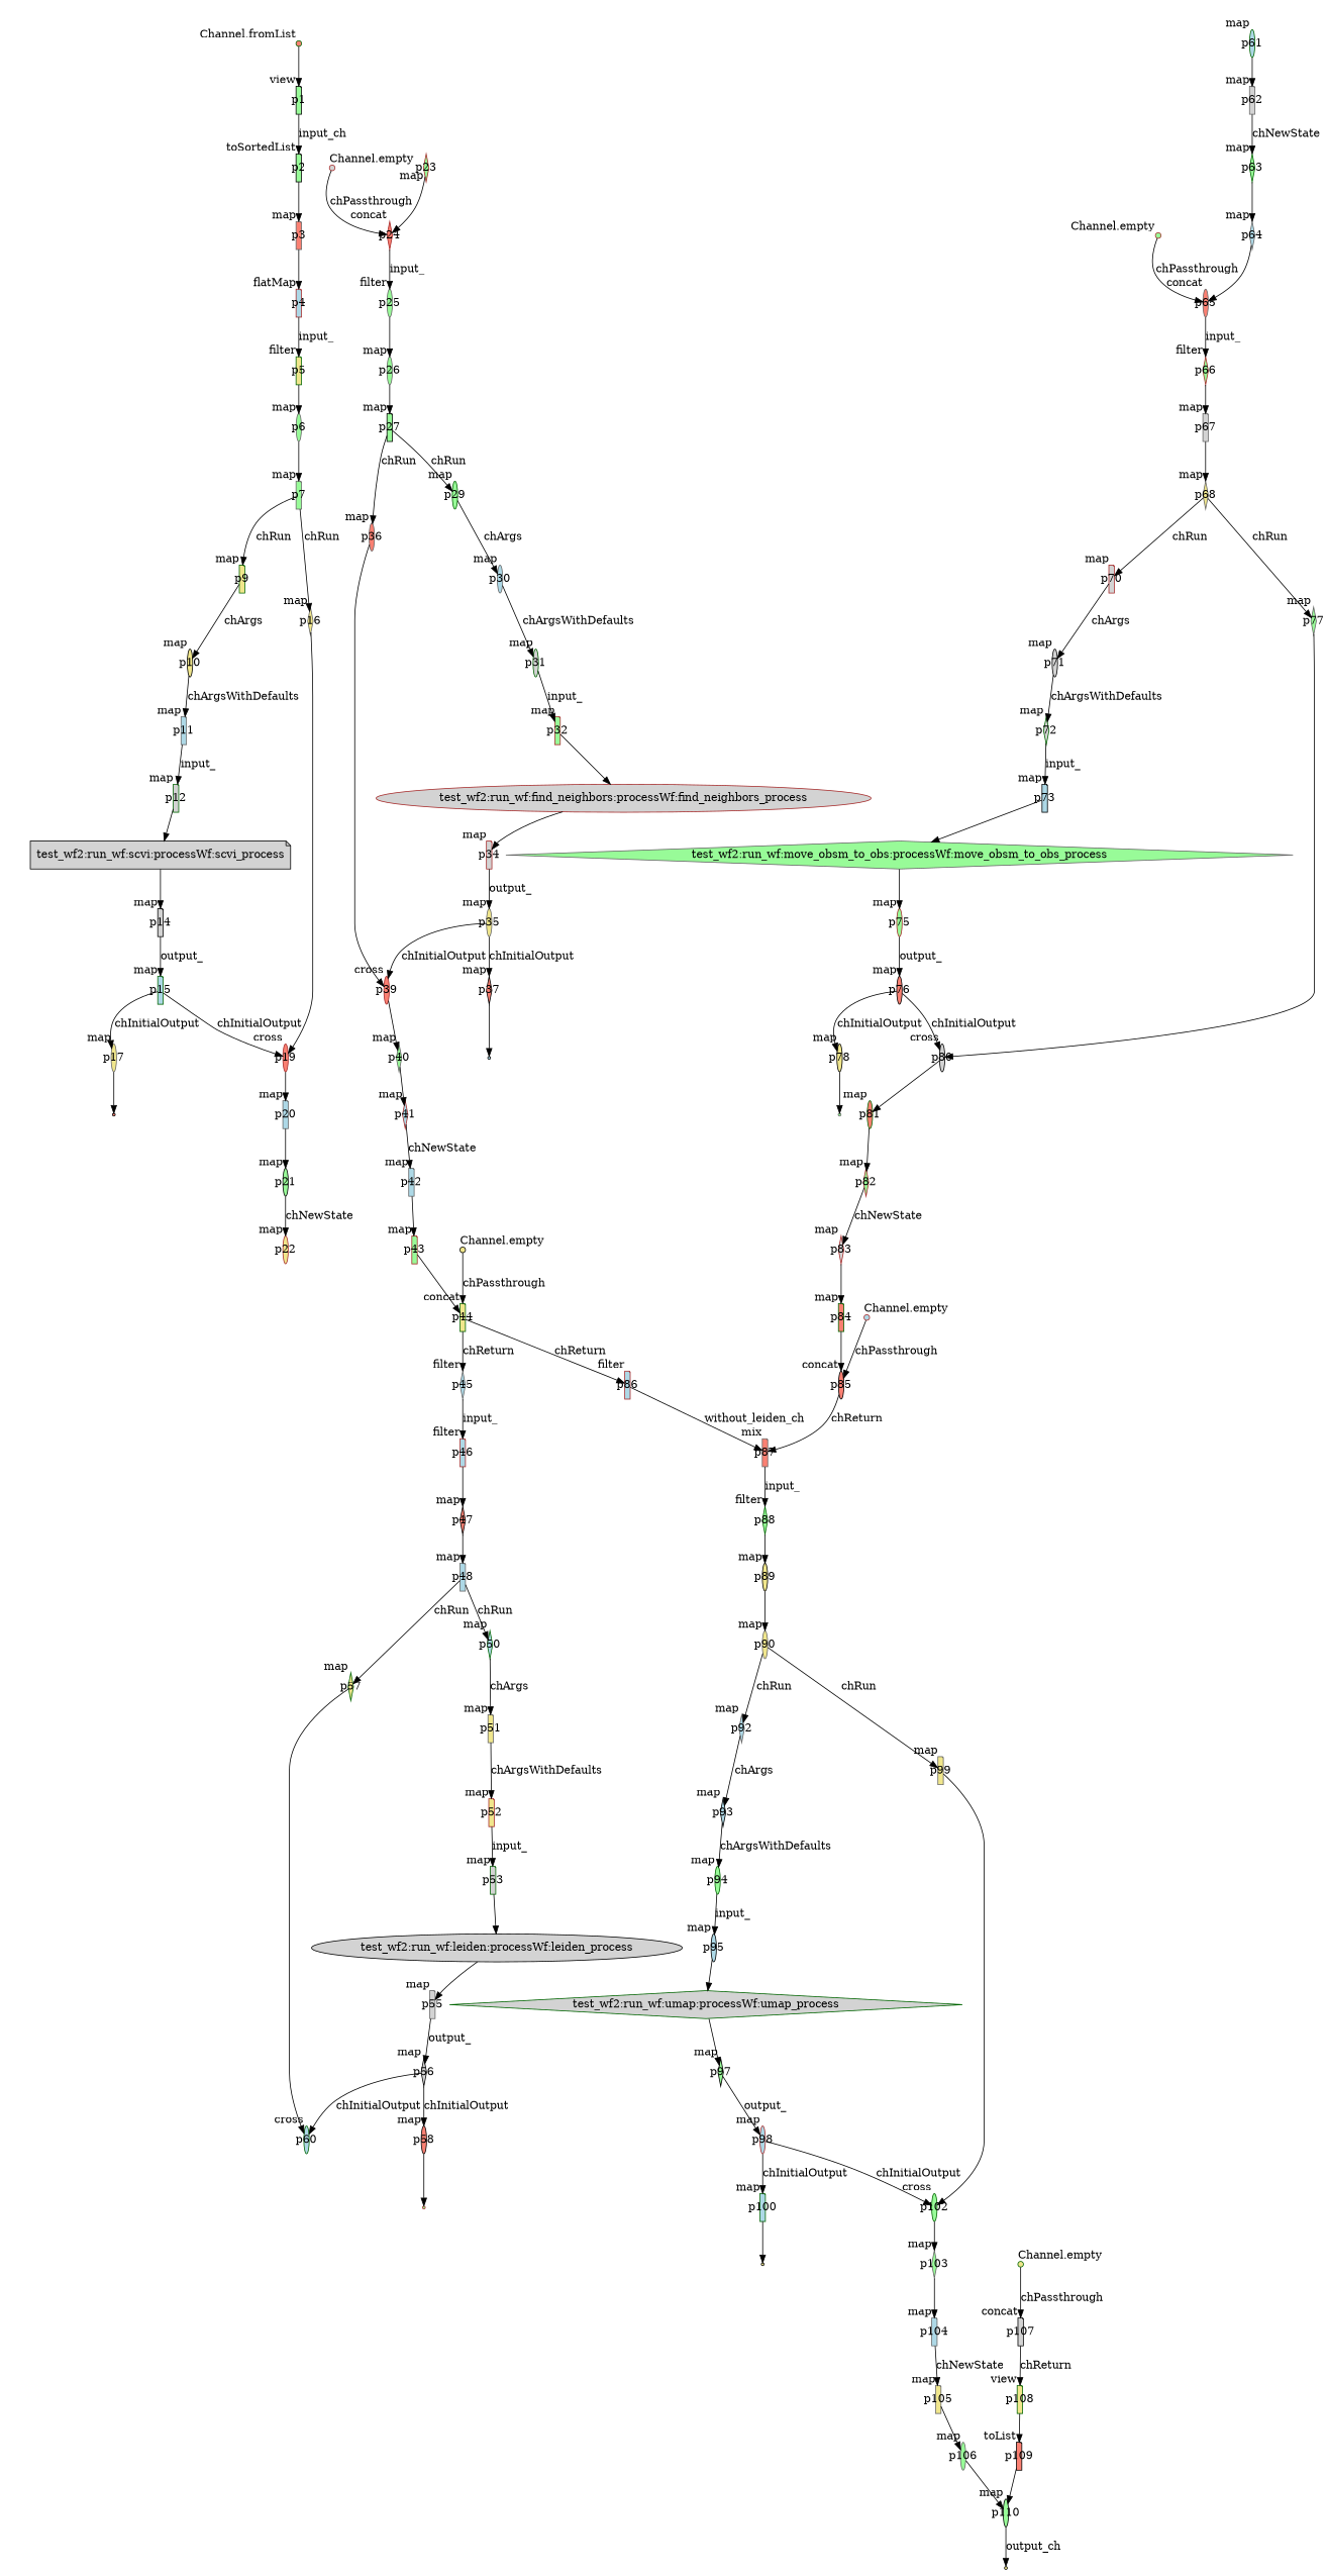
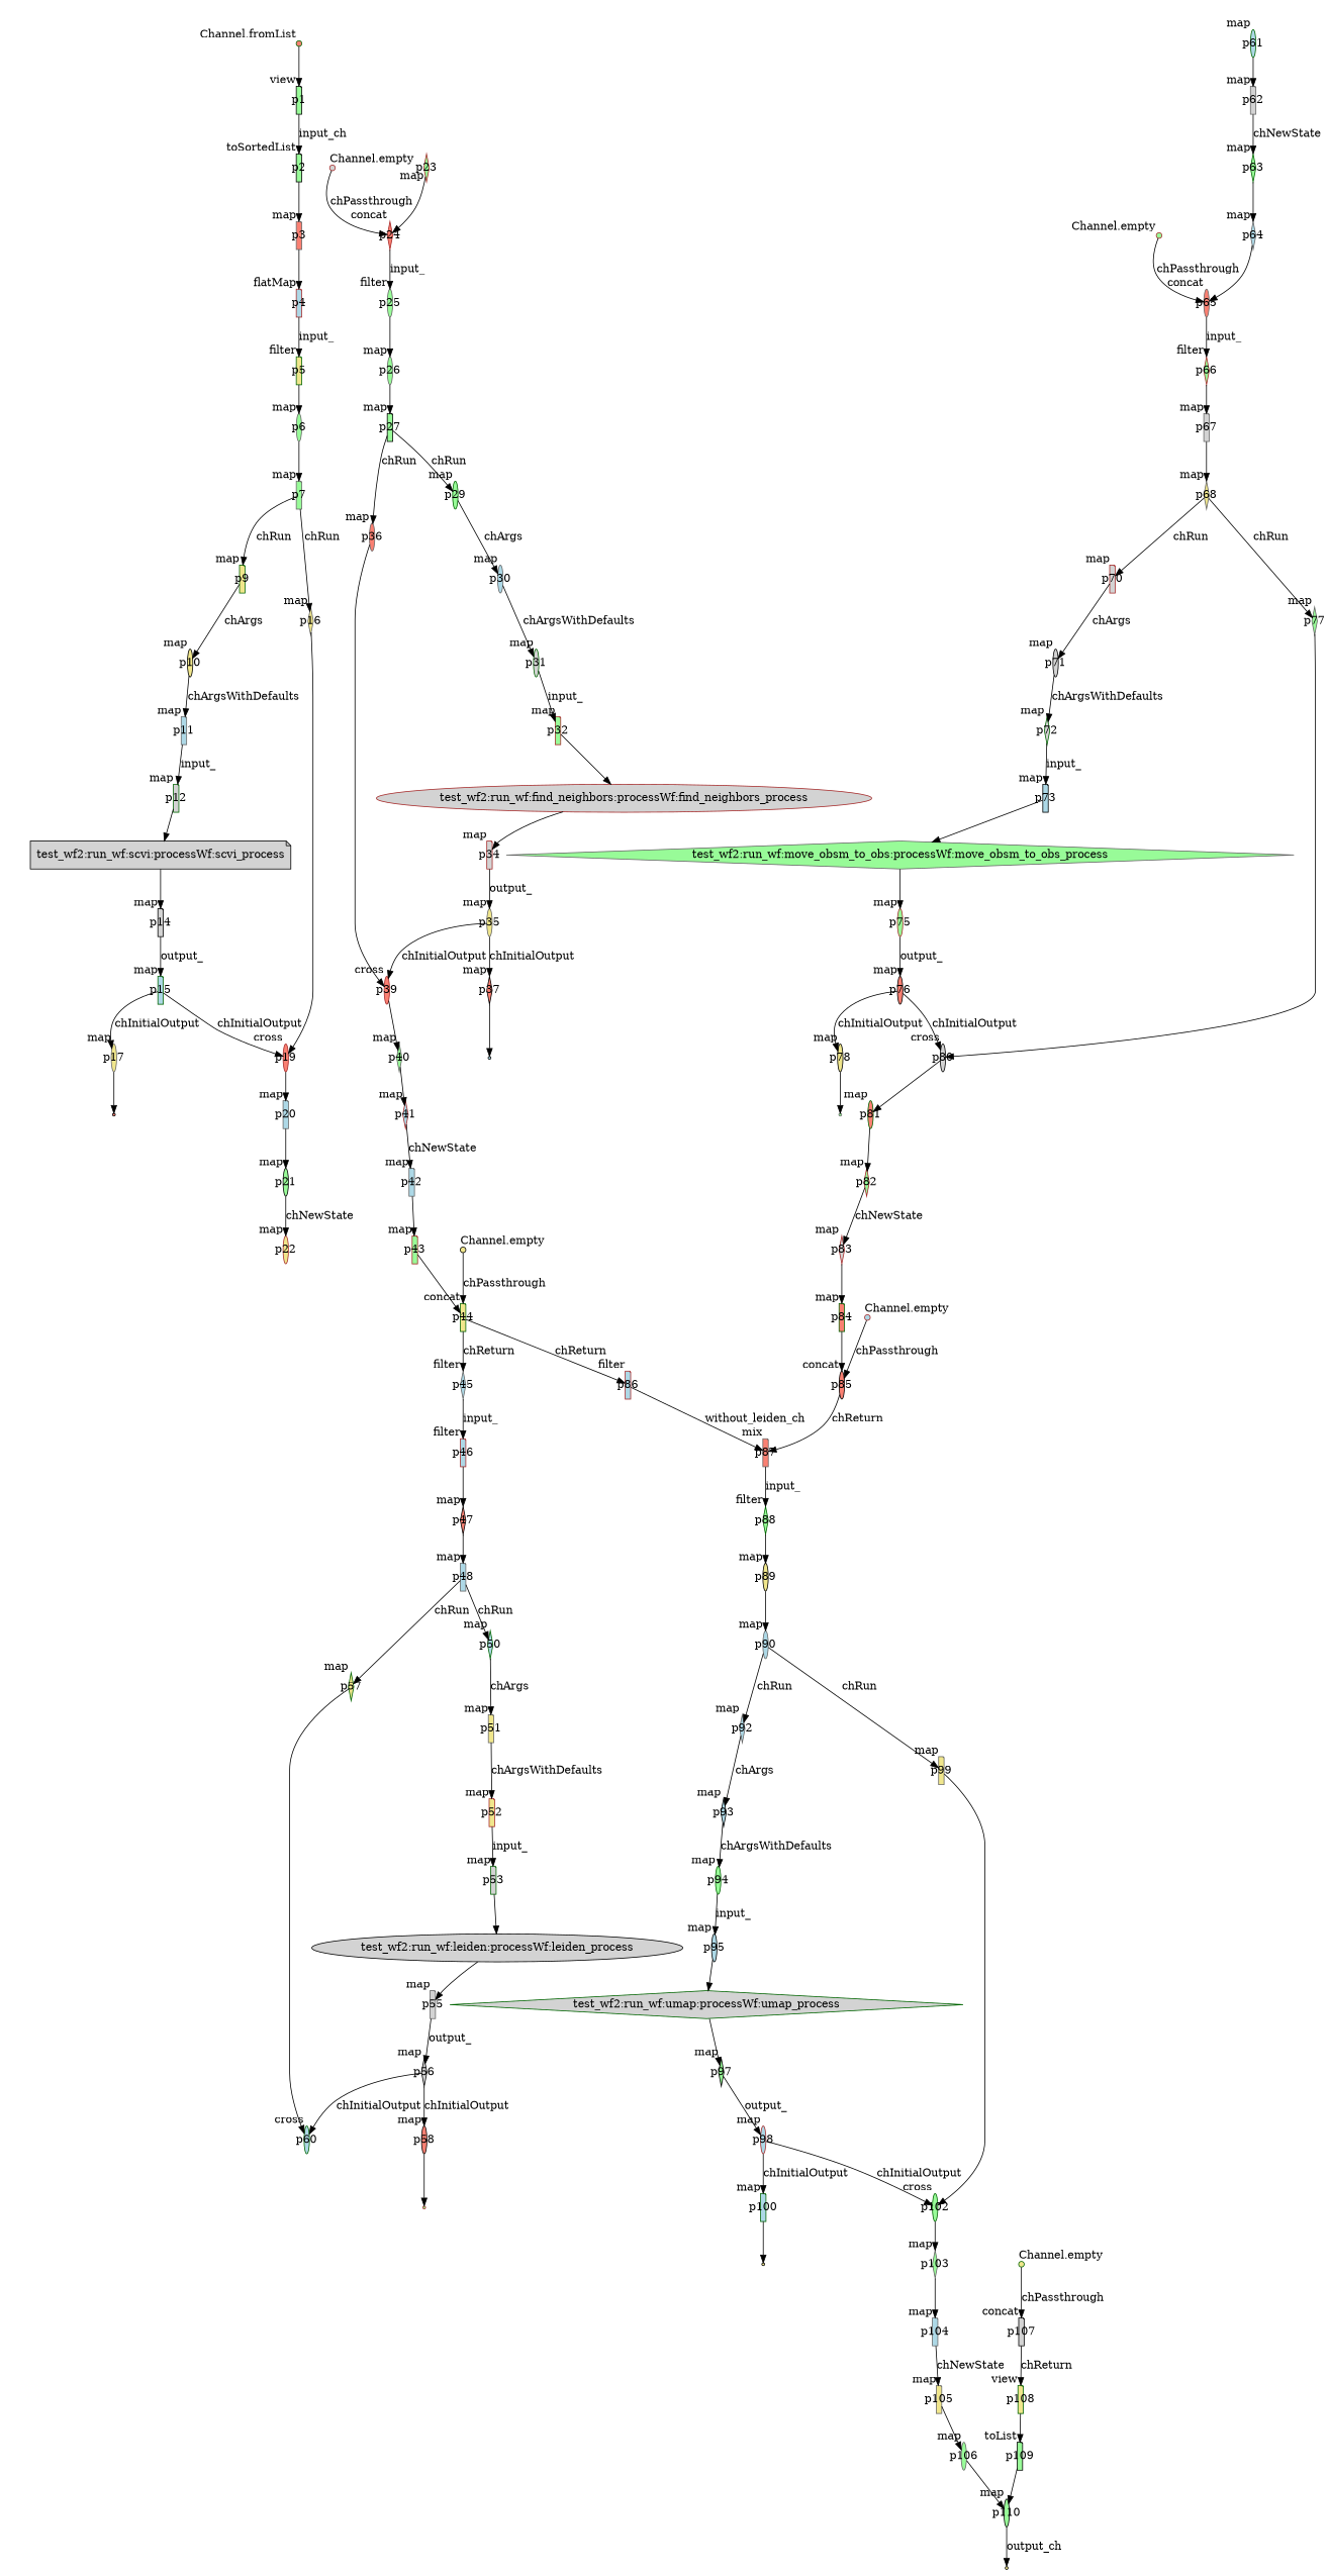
  digraph {
    node [color=gray40 fillcolor=palegreen fixedsize=true shape=note style=filled xlabel=map]
    p0 [color=darkgreen fillcolor=salmon shape=point width=0.1 xlabel="Channel.fromList"]
    p1 [color=black width=0.1 xlabel=view]
    p2 [color=black width=0.1 xlabel=toSortedList]
    p3 [fillcolor=salmon width=0.1]
    p4 [color=brown fillcolor=lightblue width=0.1 xlabel=flatMap]
    p5 [color=darkgreen fillcolor=khaki width=0.1 xlabel=filter]
    p6 [shape=ellipse width=0.1]
    p7 [width=0.1]
    p9 [color=darkgreen fillcolor=khaki width=0.1]
    p16 [fillcolor=khaki shape=diamond width=0.1]
    p10 [color=black fillcolor=khaki shape=ellipse width=0.1]
    p19 [color=brown fillcolor=salmon shape=ellipse width=0.1 xlabel=cross]
    p11 [fillcolor=lightblue width=0.1]
    p8 [color=brown fillcolor=lightgrey shape=point width=0.1 xlabel="Channel.empty"]
    p24 [color=brown fillcolor=salmon shape=diamond width=0.1 xlabel=concat]
    p25 [shape=ellipse width=0.1 xlabel=filter]
    p26 [shape=ellipse width=0.1]
    p12 [color=darkgreen fillcolor=lightgrey width=0.1]
    n19 [color=black fillcolor=lightgrey label="test_wf2:run_wf:scvi:processWf:scvi_process" fixedsize="" xlabel=""]
    p14 [color=black fillcolor=lightgrey width=0.1]
    p15 [color=darkgreen fillcolor=lightblue width=0.1]
    p17 [fillcolor=khaki shape=ellipse width=0.1]
    p18 [color=black fillcolor=salmon shape=point fixedsize="" xlabel=""]
    p20 [fillcolor=lightblue width=0.1]
    p21 [color=black shape=ellipse width=0.1]
    p22 [color=brown fillcolor=khaki shape=ellipse width=0.1]
    p23 [color=brown shape=diamond width=0.1]
    p27 [color=black width=0.1]
    p29 [color=darkgreen shape=ellipse width=0.1]
    p36 [fillcolor=salmon shape=ellipse width=0.1]
    p30 [fillcolor=lightblue shape=ellipse width=0.1]
    p39 [color=brown fillcolor=salmon shape=ellipse width=0.1 xlabel=cross]
    p31 [color=darkgreen fillcolor=lightgrey shape=ellipse width=0.1]
    p28 [color=black fillcolor=khaki shape=point width=0.1 xlabel="Channel.empty"]
    p44 [color=darkgreen fillcolor=khaki width=0.1 xlabel=concat]
    p45 [fillcolor=lightblue shape=diamond width=0.1 xlabel=filter]
    p86 [color=brown fillcolor=lightblue width=0.1 xlabel=filter]
    p46 [color=brown fillcolor=lightblue width=0.1 xlabel=filter]
    p87 [fillcolor=salmon width=0.1 xlabel=mix]
    p32 [color=brown width=0.1]
    n41 [color=brown fillcolor=lightgrey label="test_wf2:run_wf:find_neighbors:processWf:find_neighbors_process" shape=ellipse fixedsize="" xlabel=""]
    p34 [color=brown fillcolor=lightgrey width=0.1]
    p35 [fillcolor=khaki shape=ellipse width=0.1]
    p37 [color=black fillcolor=salmon shape=diamond width=0.1]
    p38 [color=black fillcolor=lightblue shape=point fixedsize="" xlabel=""]
    p40 [shape=diamond width=0.1]
    p41 [color=brown fillcolor=lightblue shape=diamond width=0.1]
    p42 [fillcolor=lightblue width=0.1]
    p43 [color=brown width=0.1]
    p47 [color=black fillcolor=salmon shape=diamond width=0.1]
    p48 [fillcolor=lightblue width=0.1]
    p50 [color=darkgreen fillcolor=lightblue shape=diamond width=0.1]
    p57 [color=darkgreen fillcolor=khaki shape=diamond width=0.1]
    p51 [fillcolor=khaki width=0.1]
    p60 [color=darkgreen fillcolor=lightblue shape=ellipse width=0.1 xlabel=cross]
    p52 [color=brown fillcolor=khaki width=0.1]
    p49 [color=brown shape=point width=0.1 xlabel="Channel.empty"]
    p65 [fillcolor=salmon shape=ellipse width=0.1 xlabel=concat]
    p66 [color=brown shape=diamond width=0.1 xlabel=filter]
    p67 [fillcolor=lightgrey width=0.1]
    p53 [color=darkgreen fillcolor=lightgrey width=0.1]
    n62 [color=black fillcolor=lightgrey label="test_wf2:run_wf:leiden:processWf:leiden_process" shape=ellipse fixedsize="" xlabel=""]
    p55 [fillcolor=lightgrey width=0.1]
    p56 [color=black fillcolor=lightgrey shape=diamond width=0.1]
    p58 [color=black fillcolor=salmon shape=ellipse width=0.1]
    p59 [color=brown shape=point fixedsize="" xlabel=""]
    p61 [color=darkgreen fillcolor=lightblue shape=ellipse width=0.1]
    p62 [fillcolor=lightgrey width=0.1]
    p63 [color=darkgreen shape=diamond width=0.1]
    p64 [fillcolor=lightblue shape=diamond width=0.1]
    p68 [fillcolor=khaki shape=diamond width=0.1]
    p70 [color=brown fillcolor=lightgrey width=0.1]
    p77 [shape=diamond width=0.1]
    p71 [color=black fillcolor=lightgrey shape=ellipse width=0.1]
    p80 [color=black fillcolor=lightgrey shape=ellipse width=0.1 xlabel=cross]
    p72 [color=darkgreen fillcolor=lightgrey shape=diamond width=0.1]
    p69 [color=brown fillcolor=lightblue shape=point width=0.1 xlabel="Channel.empty"]
    p85 [color=black fillcolor=salmon shape=ellipse width=0.1 xlabel=concat]
    p88 [color=darkgreen shape=diamond width=0.1 xlabel=filter]
    p73 [color=black fillcolor=lightblue width=0.1]
    n81 [label="test_wf2:run_wf:move_obsm_to_obs:processWf:move_obsm_to_obs_process" shape=diamond fixedsize="" xlabel=""]
    p75 [color=brown shape=ellipse width=0.1]
    p76 [color=black fillcolor=salmon shape=ellipse width=0.1]
    p78 [color=black fillcolor=khaki shape=ellipse width=0.1]
    p79 [shape=point fixedsize="" xlabel=""]
    p81 [color=darkgreen fillcolor=salmon shape=ellipse width=0.1]
    p82 [color=brown shape=diamond width=0.1]
    p83 [color=brown fillcolor=lightgrey shape=diamond width=0.1]
    p84 [color=darkgreen fillcolor=salmon width=0.1]
    p89 [color=black fillcolor=khaki shape=ellipse width=0.1]
-   p90 [fillcolor=khaki shape=ellipse width=0.1]
+   p90 [fillcolor=lightblue shape=ellipse width=0.1]
    p92 [fillcolor=lightblue shape=diamond width=0.1]
    p99 [fillcolor=khaki width=0.1]
    p93 [color=black fillcolor=lightblue shape=diamond width=0.1]
    p102 [color=darkgreen shape=ellipse width=0.1 xlabel=cross]
    p94 [color=darkgreen shape=ellipse width=0.1]
    p91 [color=darkgreen fillcolor=khaki shape=point width=0.1 xlabel="Channel.empty"]
    p107 [color=black fillcolor=lightgrey width=0.1 xlabel=concat]
    p108 [color=darkgreen fillcolor=khaki width=0.1 xlabel=view]
-   p109 [color=black fillcolor=salmon width=0.1 xlabel=toList]
+   p109 [color=black width=0.1 xlabel=toList]
    p95 [color=black fillcolor=lightblue shape=ellipse width=0.1]
    n102 [color=darkgreen fillcolor=lightgrey label="test_wf2:run_wf:umap:processWf:umap_process" shape=diamond fixedsize="" xlabel=""]
    p97 [color=black shape=diamond width=0.1]
    p98 [color=brown fillcolor=lightblue shape=ellipse width=0.1]
    p100 [color=darkgreen fillcolor=lightblue width=0.1]
    p101 [color=black fillcolor=khaki shape=point fixedsize="" xlabel=""]
    p103 [shape=diamond width=0.1]
    p104 [fillcolor=lightblue width=0.1]
    p105 [fillcolor=khaki width=0.1]
    p106 [shape=ellipse width=0.1]
    p110 [color=black shape=ellipse width=0.1]
    p111 [color=black fillcolor=khaki shape=point fixedsize="" xlabel=""]
    p0 -> p1
    p1 -> p2 [label=input_ch]
    p2 -> p3
    p3 -> p4
    p4 -> p5 [label=input_]
    p5 -> p6
    p6 -> p7
    p7 -> p9 [label=chRun]
    p7 -> p16 [label=chRun]
    p9 -> p10 [label=chArgs]
    p16 -> p19
    p10 -> p11 [label=chArgsWithDefaults]
    p19 -> p20
    p11 -> p12 [label=input_]
    p8 -> p24 [label=chPassthrough]
    p24 -> p25 [label=input_]
    p25 -> p26
    p26 -> p27
    p12 -> n19
    n19 -> p14
    p14 -> p15 [label=output_]
    p15 -> p19 [label=chInitialOutput]
    p15 -> p17 [label=chInitialOutput]
    p17 -> p18
    p20 -> p21
    p21 -> p22 [label=chNewState]
    p23 -> p24
    p27 -> p29 [label=chRun]
    p27 -> p36 [label=chRun]
    p29 -> p30 [label=chArgs]
    p36 -> p39
    p30 -> p31 [label=chArgsWithDefaults]
    p39 -> p40
    p31 -> p32 [label=input_]
    p28 -> p44 [label=chPassthrough]
    p44 -> p45 [label=chReturn]
    p44 -> p86 [label=chReturn]
    p45 -> p46 [label=input_]
    p86 -> p87 [label=without_leiden_ch]
    p46 -> p47
    p87 -> p88 [label=input_]
    p32 -> n41
    n41 -> p34
    p34 -> p35 [label=output_]
    p35 -> p39 [label=chInitialOutput]
    p35 -> p37 [label=chInitialOutput]
    p37 -> p38
    p40 -> p41
    p41 -> p42 [label=chNewState]
    p42 -> p43
    p43 -> p44
    p47 -> p48
    p48 -> p50 [label=chRun]
    p48 -> p57 [label=chRun]
    p50 -> p51 [label=chArgs]
    p57 -> p60
    p51 -> p52 [label=chArgsWithDefaults]
    p52 -> p53 [label=input_]
    p49 -> p65 [label=chPassthrough]
    p65 -> p66 [label=input_]
    p66 -> p67
    p67 -> p68
    p53 -> n62
    n62 -> p55
    p55 -> p56 [label=output_]
    p56 -> p60 [label=chInitialOutput]
    p56 -> p58 [label=chInitialOutput]
    p58 -> p59
    p61 -> p62
    p62 -> p63 [label=chNewState]
    p63 -> p64
    p64 -> p65
    p68 -> p70 [label=chRun]
    p68 -> p77 [label=chRun]
    p70 -> p71 [label=chArgs]
    p77 -> p80
    p71 -> p72 [label=chArgsWithDefaults]
    p80 -> p81
    p72 -> p73 [label=input_]
    p69 -> p85 [label=chPassthrough]
    p85 -> p87 [label=chReturn]
    p88 -> p89
    p73 -> n81
    n81 -> p75
    p75 -> p76 [label=output_]
    p76 -> p80 [label=chInitialOutput]
    p76 -> p78 [label=chInitialOutput]
    p78 -> p79
    p81 -> p82
    p82 -> p83 [label=chNewState]
    p83 -> p84
    p84 -> p85
    p89 -> p90
    p90 -> p92 [label=chRun]
    p90 -> p99 [label=chRun]
    p92 -> p93 [label=chArgs]
    p99 -> p102
    p93 -> p94 [label=chArgsWithDefaults]
    p102 -> p103
    p94 -> p95 [label=input_]
    p91 -> p107 [label=chPassthrough]
    p107 -> p108 [label=chReturn]
    p108 -> p109
    p109 -> p110
    p95 -> n102
    n102 -> p97
    p97 -> p98 [label=output_]
    p98 -> p102 [label=chInitialOutput]
    p98 -> p100 [label=chInitialOutput]
    p100 -> p101
    p103 -> p104
    p104 -> p105 [label=chNewState]
    p105 -> p106
    p106 -> p110
    p110 -> p111 [label=output_ch]
  }
